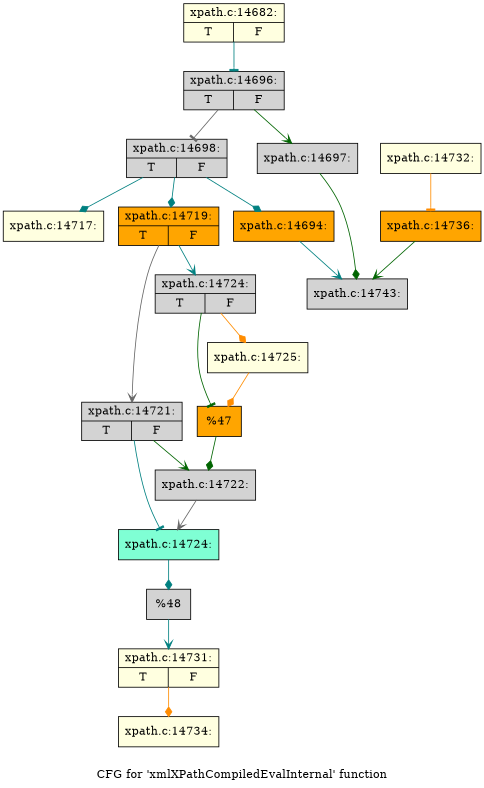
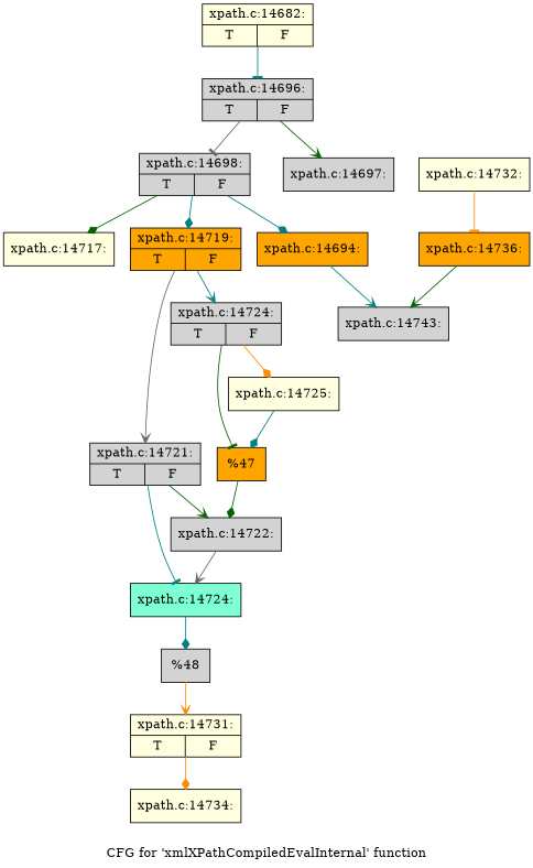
  digraph {
    label="CFG for 'xmlXPathCompiledEvalInternal' function"
    node [fillcolor=lightgrey shape=record style=filled]
    edge [arrowhead=diamond color=teal]
    n1 [fillcolor=lightyellow label="{xpath.c:14682:|{<s0>T|<s1>F}}"]
    n2 [label="{xpath.c:14696:|{<s0>T|<s1>F}}"]
    n3 [fillcolor=orange label="{xpath.c:14694:}"]
    n4 [label="{xpath.c:14743:}"]
    n5 [label="{xpath.c:14697:}"]
    n6 [label="{xpath.c:14698:|{<s0>T|<s1>F}}"]
    n7 [fillcolor=lightyellow label="{xpath.c:14717:}"]
    n8 [fillcolor=orange label="{xpath.c:14719:|{<s0>T|<s1>F}}"]
    n9 [label="{xpath.c:14721:|{<s0>T|<s1>F}}"]
    n10 [label="{xpath.c:14724:|{<s0>T|<s1>F}}"]
    n11 [fillcolor=lightyellow label="{xpath.c:14731:|{<s0>T|<s1>F}}"]
    n12 [fillcolor=lightyellow label="{xpath.c:14734:}"]
    n13 [fillcolor=aquamarine label="{xpath.c:14724:}"]
    n14 [label="{xpath.c:14722:}"]
    n15 [fillcolor=lightyellow label="{xpath.c:14725:}"]
    n16 [fillcolor=orange label="{%47}"]
    n17 [fillcolor=lightyellow label="{xpath.c:14732:}"]
    n18 [fillcolor=orange label="{xpath.c:14736:}"]
    n19 [label="{%48}"]
    n1 -> n2 [arrowhead=tee]
    n2 -> n5 [arrowhead=vee color=darkgreen]
    n2 -> n6 [arrowhead=tee color=gray40]
    n3 -> n4 [arrowhead=vee]
-   n5 -> n4 [color=darkgreen]
    n6 -> n3
-   n6 -> n7
+   n6 -> n7 [color=darkgreen]
    n6 -> n8
    n8 -> n9 [arrowhead=vee color=gray40]
    n8 -> n10 [arrowhead=vee]
    n9 -> n13 [arrowhead=tee]
    n9 -> n14 [arrowhead=vee color=darkgreen]
    n10 -> n15 [color=darkorange]
    n10 -> n16 [arrowhead=tee color=darkgreen]
    n11 -> n12 [color=darkorange]
    n13 -> n19
    n14 -> n13 [arrowhead=vee color=gray40]
-   n15 -> n16 [color=darkorange]
+   n15 -> n16
    n16 -> n14 [color=darkgreen]
    n17 -> n18 [arrowhead=tee color=darkorange]
    n18 -> n4 [arrowhead=vee color=darkgreen]
-   n19 -> n11 [arrowhead=vee]
+   n19 -> n11 [arrowhead=vee color=darkorange]
  }
